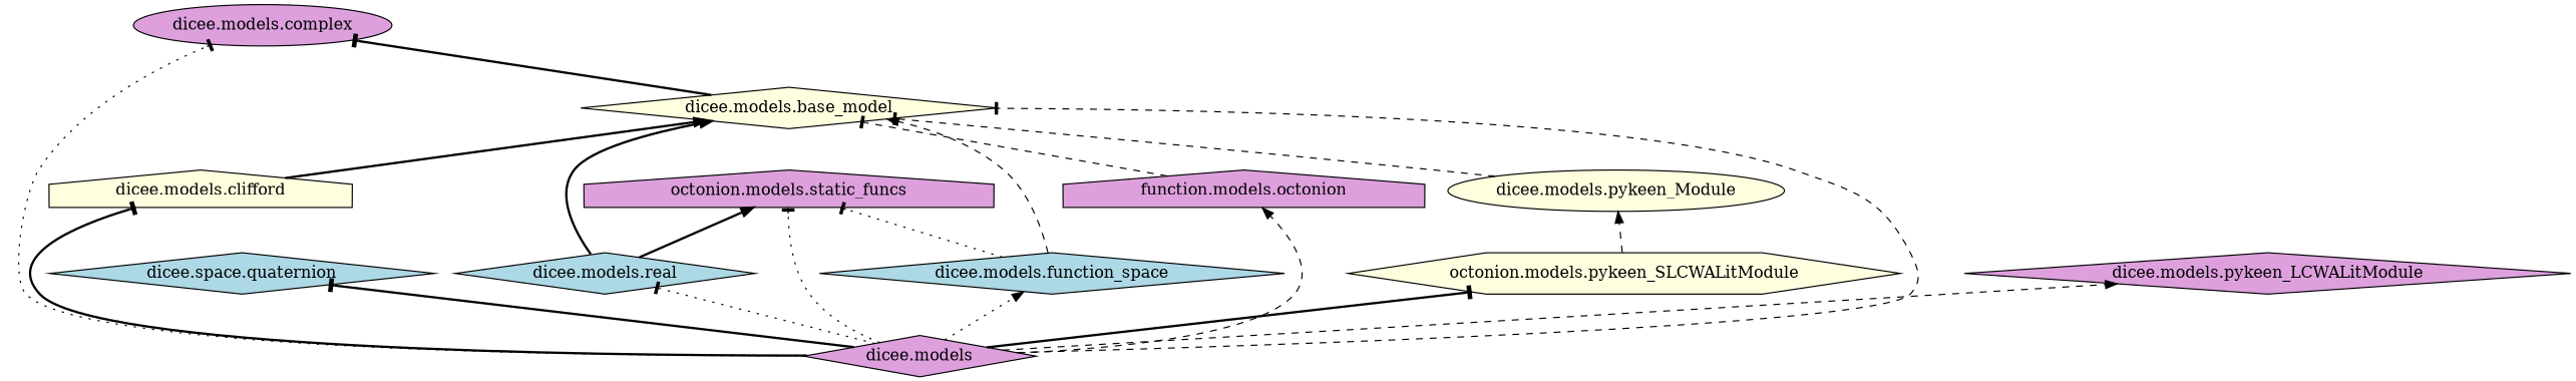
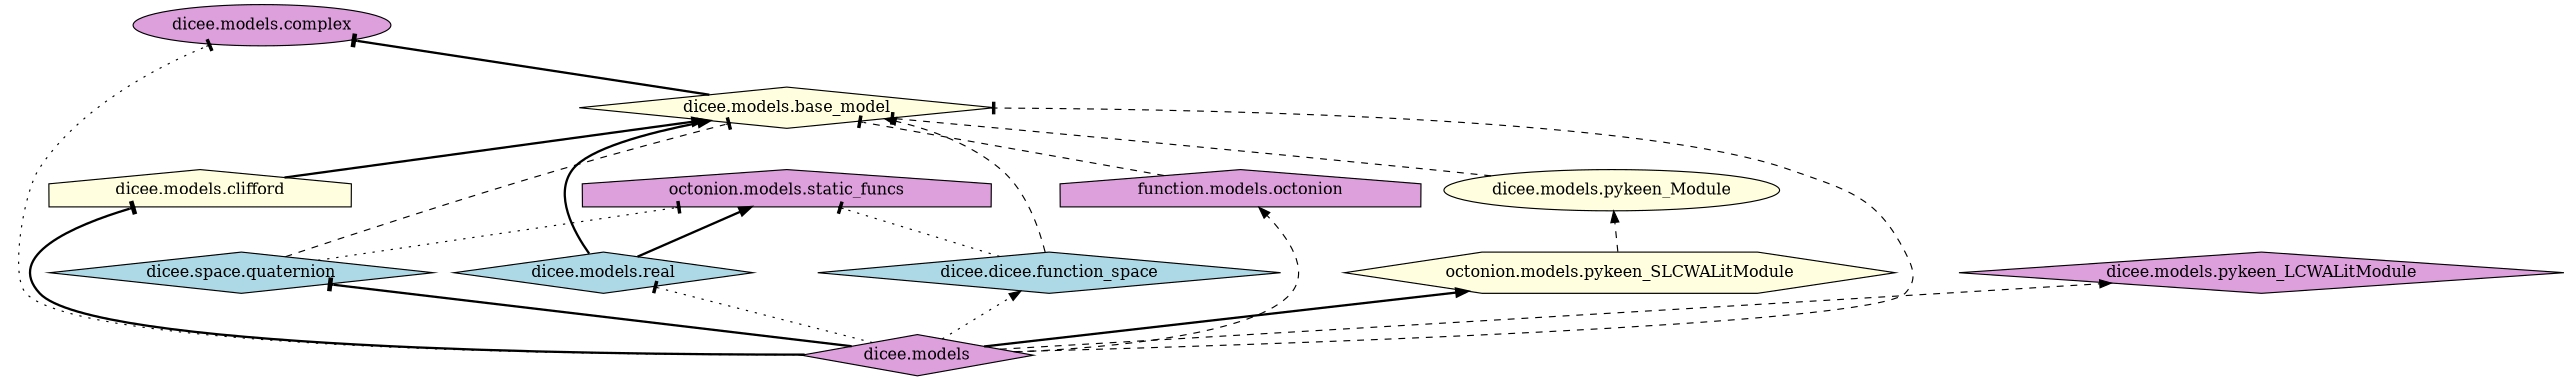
  digraph {
    rankdir=BT
    node [color=black fillcolor=plum shape=diamond style="solid,filled"]
    edge [arrowhead=tee arrowtail=none style=dashed]
    n1 [label="dicee.models"]
    n2 [fillcolor=lightyellow label="dicee.models.base_model"]
    n3 [fillcolor=lightyellow label="dicee.models.clifford" shape=house]
    n4 [label="dicee.models.complex" shape=ellipse]
-   n5 [fillcolor=lightblue label="dicee.models.function_space"]
+   n5 [fillcolor=lightblue label="dicee.dicee.function_space"]
    n6 [label="function.models.octonion" shape=house]
    n7 [label="dicee.models.pykeen_LCWALitModule"]
    n8 [fillcolor=lightyellow label="octonion.models.pykeen_SLCWALitModule" shape=hexagon]
    n9 [fillcolor=lightblue label="dicee.space.quaternion"]
    n10 [fillcolor=lightblue label="dicee.models.real"]
    n11 [label="octonion.models.static_funcs" shape=house]
    n12 [fillcolor=lightyellow label="dicee.models.pykeen_Module" shape=ellipse]
    n1 -> n2
    n1 -> n3 [style=bold]
    n1 -> n4 [style=dotted]
    n1 -> n5 [arrowhead=normal style=dotted]
    n1 -> n6 [arrowhead=normal]
    n1 -> n7 [arrowhead=normal]
-   n1 -> n8 [style=bold]
+   n1 -> n8 [arrowhead=normal style=bold]
    n1 -> n9 [style=bold]
    n1 -> n10 [style=dotted]
    n2 -> n4 [style=bold]
    n3 -> n2 [arrowhead=normal style=bold]
    n5 -> n2 [arrowhead=normal]
    n5 -> n11 [style=dotted]
    n6 -> n2
    n8 -> n12 [arrowhead=normal]
-   n1 -> n11 [style=dotted]
+   n9 -> n2
+   n9 -> n11 [style=dotted]
    n10 -> n2 [arrowhead=normal style=bold]
    n10 -> n11 [arrowhead=normal style=bold]
    n12 -> n2
  }
